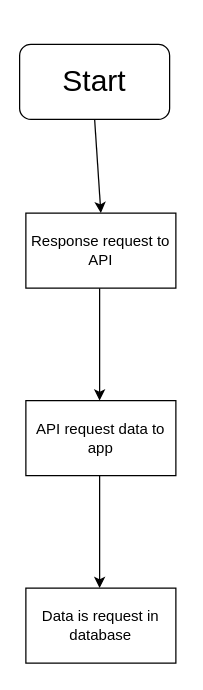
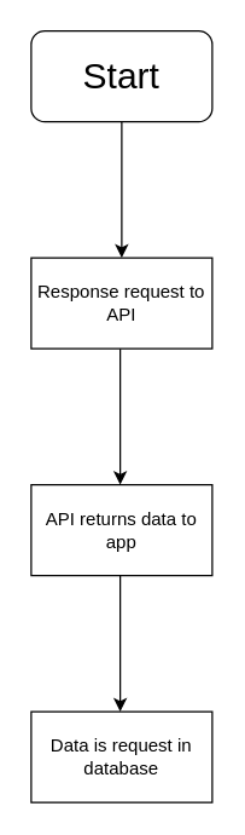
  <mxCell id="0" />
  <mxCell id="1" parent="0" />
- <mxCell id="2" value="&lt;font style=&quot;font-size: 24px&quot;&gt;Start&lt;/font&gt;" style="rounded=1;whiteSpace=wrap;html=1;" parent="1" vertex="1"><mxGeometry x="15" y="35" width="120" height="60" as="geometry" /></mxCell>
- <mxCell id="3" value="API request data to app" style="rounded=0;whiteSpace=wrap;html=1;" parent="1" vertex="1"><mxGeometry x="20" y="320" width="120" height="60" as="geometry" /></mxCell>
+ <mxCell id="2" value="&lt;font style=&quot;font-size: 24px&quot;&gt;Start&lt;/font&gt;" style="rounded=1;whiteSpace=wrap;html=1;" parent="1" vertex="1"><mxGeometry x="20" y="20" width="120" height="60" as="geometry" /></mxCell>
+ <mxCell id="3" value="API returns data to app" style="rounded=0;whiteSpace=wrap;html=1;" parent="1" vertex="1"><mxGeometry x="20" y="320" width="120" height="60" as="geometry" /></mxCell>
  <mxCell id="4" value="" style="endArrow=classic;html=1;exitX=0.5;exitY=1;exitDx=0;exitDy=0;entryX=0.5;entryY=0;entryDx=0;entryDy=0;" parent="1" source="2" edge="1"><mxGeometry width="50" height="50" relative="1" as="geometry"><mxPoint x="65" y="150" as="sourcePoint" /><mxPoint x="80" y="170" as="targetPoint" /></mxGeometry></mxCell>
  <mxCell id="5" value="" style="endArrow=classic;html=1;exitX=0.5;exitY=1;exitDx=0;exitDy=0;entryX=0.5;entryY=0;entryDx=0;entryDy=0;" parent="1" edge="1"><mxGeometry width="50" height="50" relative="1" as="geometry"><mxPoint x="79" y="230" as="sourcePoint" /><mxPoint x="79" y="320" as="targetPoint" /><Array as="points"><mxPoint x="79" y="280" /></Array></mxGeometry></mxCell>
  <mxCell id="6" value="" style="endArrow=classic;html=1;exitX=0.5;exitY=1;exitDx=0;exitDy=0;entryX=0.5;entryY=0;entryDx=0;entryDy=0;" parent="1" edge="1"><mxGeometry width="50" height="50" relative="1" as="geometry"><mxPoint x="79" y="380" as="sourcePoint" /><mxPoint x="79" y="470" as="targetPoint" /></mxGeometry></mxCell>
  <mxCell id="7" value="Response request to API" style="rounded=0;whiteSpace=wrap;html=1;" vertex="1" parent="1"><mxGeometry x="20" y="170" width="120" height="60" as="geometry" /></mxCell>
  <mxCell id="8" value="Data is request in database" style="rounded=0;whiteSpace=wrap;html=1;" vertex="1" parent="1"><mxGeometry x="20" y="470" width="120" height="60" as="geometry" /></mxCell>
